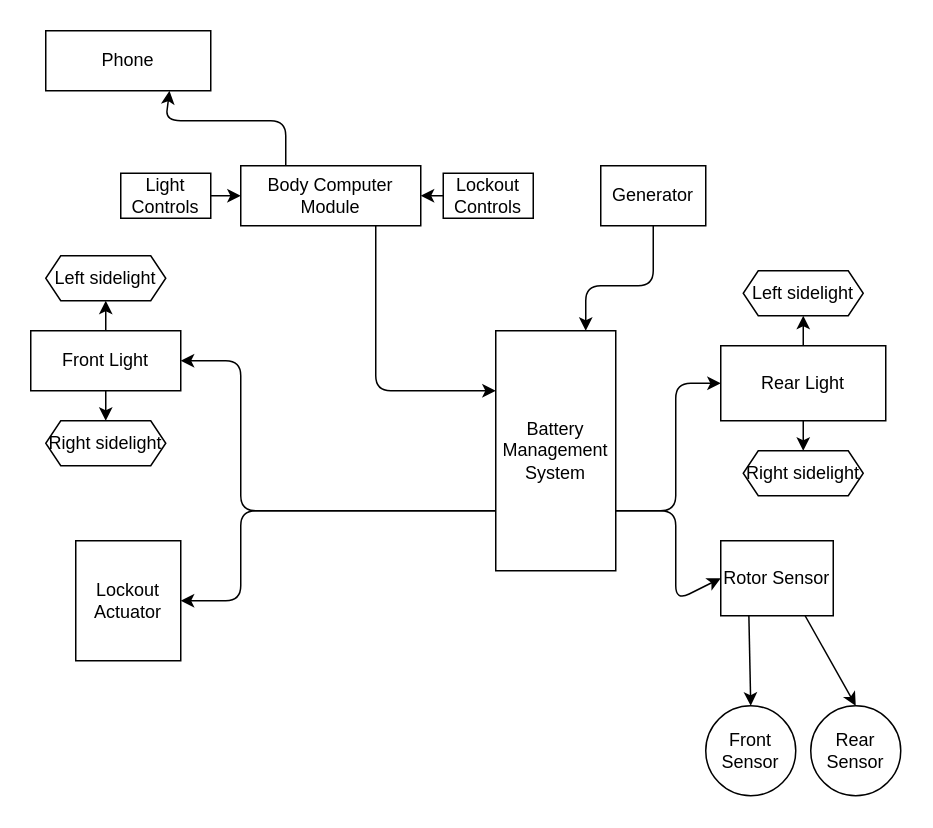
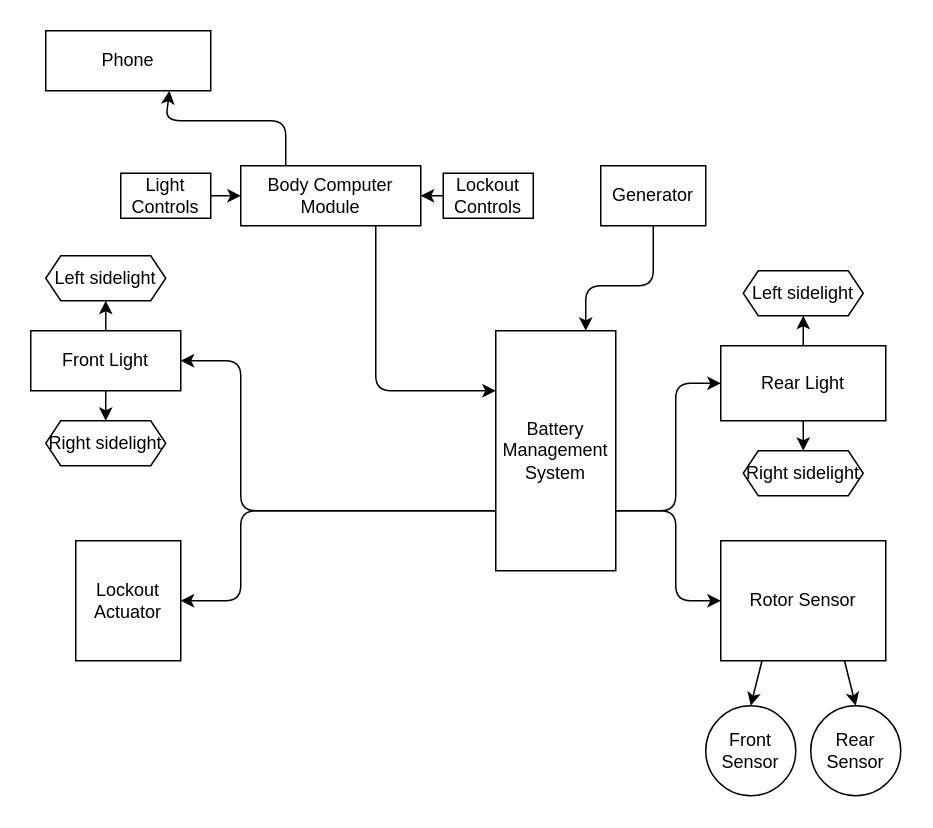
  <mxCell id="0" />
  <mxCell id="1" parent="0" />
  <mxCell id="2" style="edgeStyle=none;html=1;exitX=0.75;exitY=1;exitDx=0;exitDy=0;entryX=0;entryY=0.25;entryDx=0;entryDy=0;" parent="1" source="4" target="19" edge="1"><mxGeometry relative="1" as="geometry"><Array as="points"><mxPoint x="250" y="260" /></Array></mxGeometry></mxCell>
  <mxCell id="3" style="edgeStyle=none;html=1;exitX=0.25;exitY=0;exitDx=0;exitDy=0;entryX=0.75;entryY=1;entryDx=0;entryDy=0;" edge="1" parent="1" source="4" target="32"><mxGeometry relative="1" as="geometry"><Array as="points"><mxPoint x="190" y="80" /><mxPoint x="110" y="80" /></Array></mxGeometry></mxCell>
  <mxCell id="4" value="Body Computer Module" style="rounded=0;whiteSpace=wrap;html=1;" parent="1" vertex="1"><mxGeometry x="160" y="110" width="120" height="40" as="geometry" /></mxCell>
  <mxCell id="5" style="edgeStyle=none;html=1;exitX=0.25;exitY=1;exitDx=0;exitDy=0;entryX=0.5;entryY=0;entryDx=0;entryDy=0;" parent="1" source="7" target="24" edge="1"><mxGeometry relative="1" as="geometry" /></mxCell>
  <mxCell id="6" style="edgeStyle=none;html=1;exitX=0.75;exitY=1;exitDx=0;exitDy=0;entryX=0.5;entryY=0;entryDx=0;entryDy=0;" parent="1" source="7" target="25" edge="1"><mxGeometry relative="1" as="geometry" /></mxCell>
- <mxCell id="7" value="Rotor Sensor" style="rounded=0;whiteSpace=wrap;html=1;" parent="1" vertex="1"><mxGeometry x="480" y="360" width="75" height="50" as="geometry" /></mxCell>
+ <mxCell id="7" value="Rotor Sensor" style="rounded=0;whiteSpace=wrap;html=1;" parent="1" vertex="1"><mxGeometry x="480" y="360" width="110" height="80" as="geometry" /></mxCell>
  <mxCell id="8" style="edgeStyle=none;html=1;exitX=0.5;exitY=1;exitDx=0;exitDy=0;entryX=0.5;entryY=0;entryDx=0;entryDy=0;" parent="1" source="10" target="31" edge="1"><mxGeometry relative="1" as="geometry" /></mxCell>
  <mxCell id="9" style="edgeStyle=none;html=1;exitX=0.5;exitY=0;exitDx=0;exitDy=0;entryX=0.5;entryY=1;entryDx=0;entryDy=0;" parent="1" source="10" target="30" edge="1"><mxGeometry relative="1" as="geometry" /></mxCell>
  <mxCell id="10" value="Rear Light" style="rounded=0;whiteSpace=wrap;html=1;" parent="1" vertex="1"><mxGeometry x="480" y="230" width="110" height="50" as="geometry" /></mxCell>
  <mxCell id="11" style="edgeStyle=none;html=1;exitX=0.5;exitY=1;exitDx=0;exitDy=0;entryX=0.5;entryY=0;entryDx=0;entryDy=0;" parent="1" source="13" target="27" edge="1"><mxGeometry relative="1" as="geometry" /></mxCell>
  <mxCell id="12" style="edgeStyle=none;html=1;exitX=0.5;exitY=0;exitDx=0;exitDy=0;entryX=0.5;entryY=1;entryDx=0;entryDy=0;" parent="1" source="13" target="26" edge="1"><mxGeometry relative="1" as="geometry" /></mxCell>
  <mxCell id="13" value="Front Light" style="rounded=0;whiteSpace=wrap;html=1;" parent="1" vertex="1"><mxGeometry x="20" y="220" width="100" height="40" as="geometry" /></mxCell>
  <mxCell id="14" value="Lockout Actuator" style="rounded=0;whiteSpace=wrap;html=1;" parent="1" vertex="1"><mxGeometry x="50" y="360" width="70" height="80" as="geometry" /></mxCell>
  <mxCell id="15" style="edgeStyle=none;html=1;exitX=0;exitY=0.75;exitDx=0;exitDy=0;entryX=1;entryY=0.5;entryDx=0;entryDy=0;" parent="1" source="19" target="14" edge="1"><mxGeometry relative="1" as="geometry"><Array as="points"><mxPoint x="160" y="340" /><mxPoint x="160" y="400" /></Array></mxGeometry></mxCell>
  <mxCell id="16" style="edgeStyle=none;html=1;exitX=0;exitY=0.75;exitDx=0;exitDy=0;entryX=1;entryY=0.5;entryDx=0;entryDy=0;" parent="1" source="19" target="13" edge="1"><mxGeometry relative="1" as="geometry"><Array as="points"><mxPoint x="160" y="340" /><mxPoint x="160" y="240" /></Array></mxGeometry></mxCell>
  <mxCell id="17" style="edgeStyle=none;html=1;exitX=1;exitY=0.75;exitDx=0;exitDy=0;entryX=0;entryY=0.5;entryDx=0;entryDy=0;" parent="1" source="19" target="7" edge="1"><mxGeometry relative="1" as="geometry"><Array as="points"><mxPoint x="450" y="340" /><mxPoint x="450" y="400" /></Array></mxGeometry></mxCell>
  <mxCell id="18" style="edgeStyle=none;html=1;exitX=1;exitY=0.75;exitDx=0;exitDy=0;entryX=0;entryY=0.5;entryDx=0;entryDy=0;" parent="1" source="19" target="10" edge="1"><mxGeometry relative="1" as="geometry"><Array as="points"><mxPoint x="450" y="340" /><mxPoint x="450" y="255" /></Array></mxGeometry></mxCell>
  <mxCell id="19" value="Battery Management&lt;br&gt;System" style="rounded=0;whiteSpace=wrap;html=1;" parent="1" vertex="1"><mxGeometry x="330" y="220" width="80" height="160" as="geometry" /></mxCell>
  <mxCell id="20" style="edgeStyle=none;html=1;exitX=0.5;exitY=1;exitDx=0;exitDy=0;entryX=0.75;entryY=0;entryDx=0;entryDy=0;" parent="1" source="21" target="19" edge="1"><mxGeometry relative="1" as="geometry"><Array as="points"><mxPoint x="435" y="190" /><mxPoint x="390" y="190" /></Array></mxGeometry></mxCell>
  <mxCell id="21" value="Generator" style="rounded=0;whiteSpace=wrap;html=1;" parent="1" vertex="1"><mxGeometry x="400" y="110" width="70" height="40" as="geometry" /></mxCell>
  <mxCell id="22" style="edgeStyle=none;html=1;exitX=1;exitY=0.5;exitDx=0;exitDy=0;entryX=0;entryY=0.5;entryDx=0;entryDy=0;" parent="1" source="23" target="4" edge="1"><mxGeometry relative="1" as="geometry" /></mxCell>
  <mxCell id="23" value="Light Controls" style="rounded=0;whiteSpace=wrap;html=1;" parent="1" vertex="1"><mxGeometry x="80" y="115" width="60" height="30" as="geometry" /></mxCell>
  <mxCell id="24" value="Front&lt;br&gt;Sensor" style="ellipse;whiteSpace=wrap;html=1;aspect=fixed;" parent="1" vertex="1"><mxGeometry x="470" y="470" width="60" height="60" as="geometry" /></mxCell>
  <mxCell id="25" value="Rear&lt;br&gt;Sensor" style="ellipse;whiteSpace=wrap;html=1;aspect=fixed;" parent="1" vertex="1"><mxGeometry x="540" y="470" width="60" height="60" as="geometry" /></mxCell>
  <mxCell id="26" value="Left sidelight" style="shape=hexagon;perimeter=hexagonPerimeter2;whiteSpace=wrap;html=1;fixedSize=1;size=10;" parent="1" vertex="1"><mxGeometry x="30" y="170" width="80" height="30" as="geometry" /></mxCell>
  <mxCell id="27" value="Right sidelight" style="shape=hexagon;perimeter=hexagonPerimeter2;whiteSpace=wrap;html=1;fixedSize=1;size=10;" parent="1" vertex="1"><mxGeometry x="30" y="280" width="80" height="30" as="geometry" /></mxCell>
  <mxCell id="28" style="edgeStyle=none;html=1;exitX=0;exitY=0.5;exitDx=0;exitDy=0;entryX=1;entryY=0.5;entryDx=0;entryDy=0;" parent="1" source="29" target="4" edge="1"><mxGeometry relative="1" as="geometry" /></mxCell>
  <mxCell id="29" value="Lockout Controls" style="rounded=0;whiteSpace=wrap;html=1;" parent="1" vertex="1"><mxGeometry x="295" y="115" width="60" height="30" as="geometry" /></mxCell>
  <mxCell id="30" value="Left sidelight" style="shape=hexagon;perimeter=hexagonPerimeter2;whiteSpace=wrap;html=1;fixedSize=1;size=10;" parent="1" vertex="1"><mxGeometry x="495" y="180" width="80" height="30" as="geometry" /></mxCell>
  <mxCell id="31" value="Right sidelight" style="shape=hexagon;perimeter=hexagonPerimeter2;whiteSpace=wrap;html=1;fixedSize=1;size=10;" parent="1" vertex="1"><mxGeometry x="495" y="300" width="80" height="30" as="geometry" /></mxCell>
  <mxCell id="32" value="Phone" style="rounded=0;whiteSpace=wrap;html=1;" vertex="1" parent="1"><mxGeometry x="30" y="20" width="110" height="40" as="geometry" /></mxCell>
